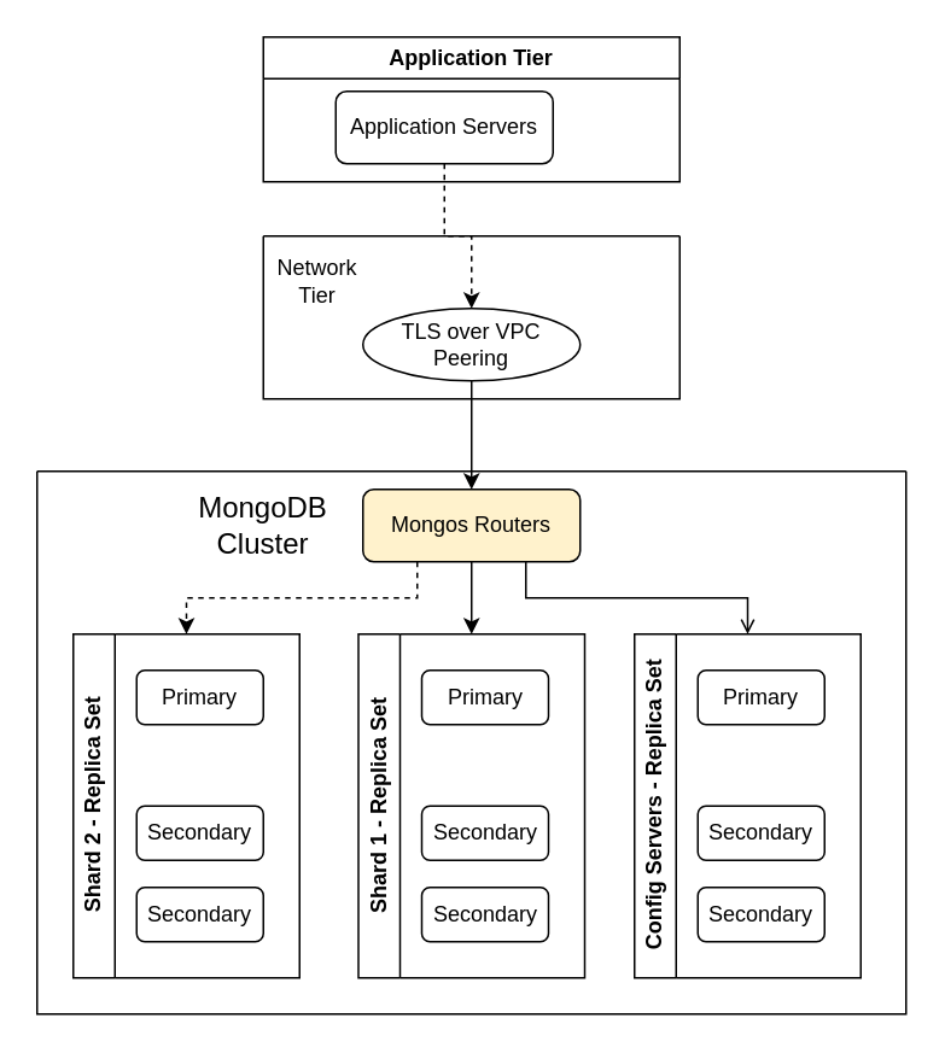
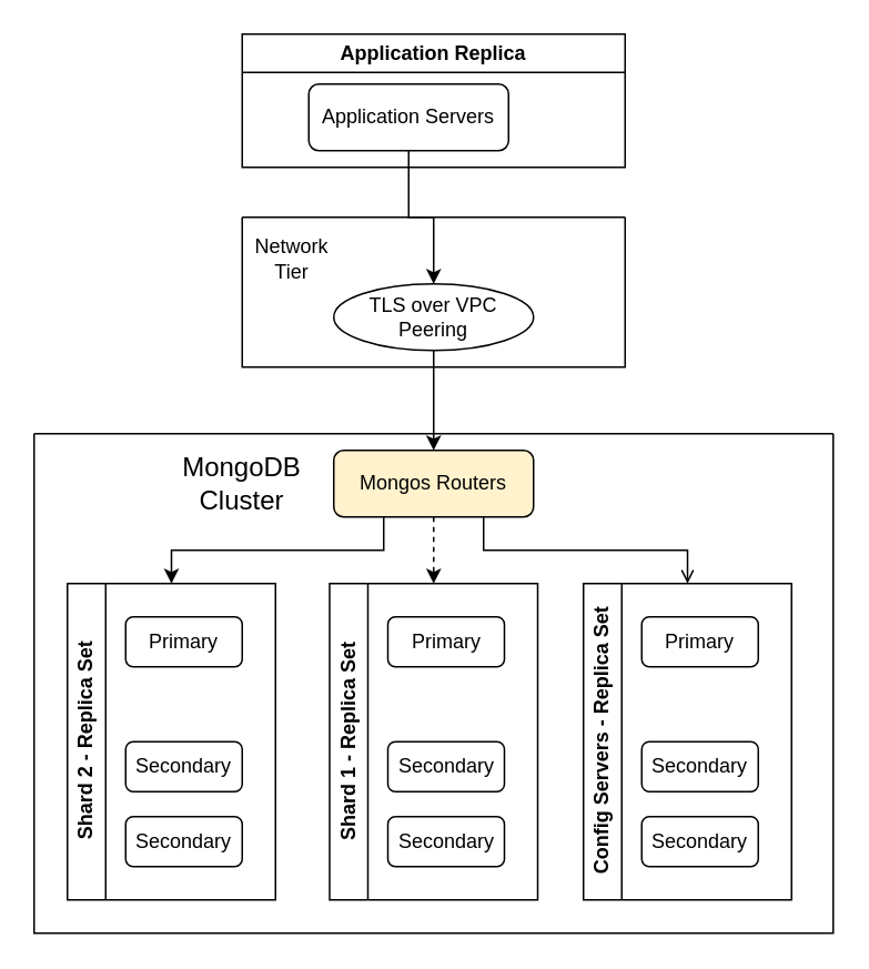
  <mxCell id="0" />
  <mxCell id="1" parent="0" />
  <mxCell id="2" value="" style="swimlane;startSize=0;" vertex="1" parent="1"><mxGeometry x="20" y="260" width="480" height="300" as="geometry" /></mxCell>
  <mxCell id="3" value="MongoDB Cluster" style="text;html=1;align=center;verticalAlign=middle;whiteSpace=wrap;rounded=0;fontSize=16;" vertex="1" parent="2"><mxGeometry x="85" y="10" width="80" height="40" as="geometry" /></mxCell>
- <mxCell id="4" style="edgeStyle=orthogonalEdgeStyle;rounded=0;orthogonalLoop=1;jettySize=auto;html=1;exitX=0.5;exitY=1;exitDx=0;exitDy=0;entryX=0.5;entryY=0;entryDx=0;entryDy=0;" edge="1" parent="2" source="7" target="12"><mxGeometry relative="1" as="geometry" /></mxCell>
- <mxCell id="5" style="edgeStyle=orthogonalEdgeStyle;rounded=0;orthogonalLoop=1;jettySize=auto;html=1;exitX=0.25;exitY=1;exitDx=0;exitDy=0;entryX=0.5;entryY=0;entryDx=0;entryDy=0;dashed=1;" edge="1" parent="2" source="7" target="8"><mxGeometry relative="1" as="geometry" /></mxCell>
+ <mxCell id="4" style="edgeStyle=orthogonalEdgeStyle;rounded=0;orthogonalLoop=1;jettySize=auto;html=1;exitX=0.5;exitY=1;exitDx=0;exitDy=0;entryX=0.5;entryY=0;entryDx=0;entryDy=0;dashed=1;" edge="1" parent="2" source="7" target="12"><mxGeometry relative="1" as="geometry" /></mxCell>
+ <mxCell id="5" style="edgeStyle=orthogonalEdgeStyle;rounded=0;orthogonalLoop=1;jettySize=auto;html=1;exitX=0.25;exitY=1;exitDx=0;exitDy=0;entryX=0.5;entryY=0;entryDx=0;entryDy=0;" edge="1" parent="2" source="7" target="8"><mxGeometry relative="1" as="geometry" /></mxCell>
  <mxCell id="6" style="edgeStyle=orthogonalEdgeStyle;rounded=0;orthogonalLoop=1;jettySize=auto;html=1;exitX=0.75;exitY=1;exitDx=0;exitDy=0;entryX=0.5;entryY=0;entryDx=0;entryDy=0;endArrow=open;" edge="1" parent="2" source="7" target="16"><mxGeometry relative="1" as="geometry" /></mxCell>
  <mxCell id="7" value="Mongos Routers" style="rounded=1;whiteSpace=wrap;html=1;fillColor=#fff2cc;" vertex="1" parent="2"><mxGeometry x="180" y="10" width="120" height="40" as="geometry" /></mxCell>
  <mxCell id="8" value="Shard 2 - Replica Set" style="swimlane;horizontal=0;whiteSpace=wrap;html=1;" vertex="1" parent="2"><mxGeometry x="20" y="90" width="125" height="190" as="geometry" /></mxCell>
  <mxCell id="9" value="Primary" style="rounded=1;whiteSpace=wrap;html=1;" vertex="1" parent="8"><mxGeometry x="35" y="20" width="70" height="30" as="geometry" /></mxCell>
  <mxCell id="10" value="Secondary" style="rounded=1;whiteSpace=wrap;html=1;" vertex="1" parent="8"><mxGeometry x="35" y="95" width="70" height="30" as="geometry" /></mxCell>
  <mxCell id="11" value="Secondary" style="rounded=1;whiteSpace=wrap;html=1;" vertex="1" parent="8"><mxGeometry x="35" y="140" width="70" height="30" as="geometry" /></mxCell>
  <mxCell id="12" value="Shard 1 - Replica Set" style="swimlane;horizontal=0;whiteSpace=wrap;html=1;" vertex="1" parent="2"><mxGeometry x="177.5" y="90" width="125" height="190" as="geometry" /></mxCell>
  <mxCell id="13" value="Primary" style="rounded=1;whiteSpace=wrap;html=1;" vertex="1" parent="12"><mxGeometry x="35" y="20" width="70" height="30" as="geometry" /></mxCell>
  <mxCell id="14" value="Secondary" style="rounded=1;whiteSpace=wrap;html=1;" vertex="1" parent="12"><mxGeometry x="35" y="95" width="70" height="30" as="geometry" /></mxCell>
  <mxCell id="15" value="Secondary" style="rounded=1;whiteSpace=wrap;html=1;" vertex="1" parent="12"><mxGeometry x="35" y="140" width="70" height="30" as="geometry" /></mxCell>
  <mxCell id="16" value="Config Servers - Replica Set" style="swimlane;horizontal=0;whiteSpace=wrap;html=1;" vertex="1" parent="2"><mxGeometry x="330" y="90" width="125" height="190" as="geometry" /></mxCell>
  <mxCell id="17" value="Primary" style="rounded=1;whiteSpace=wrap;html=1;" vertex="1" parent="16"><mxGeometry x="35" y="20" width="70" height="30" as="geometry" /></mxCell>
  <mxCell id="18" value="Secondary" style="rounded=1;whiteSpace=wrap;html=1;" vertex="1" parent="16"><mxGeometry x="35" y="95" width="70" height="30" as="geometry" /></mxCell>
  <mxCell id="19" value="Secondary" style="rounded=1;whiteSpace=wrap;html=1;" vertex="1" parent="16"><mxGeometry x="35" y="140" width="70" height="30" as="geometry" /></mxCell>
  <mxCell id="20" value="" style="swimlane;startSize=0;" vertex="1" parent="1"><mxGeometry x="145" y="130" width="230" height="90" as="geometry" /></mxCell>
  <mxCell id="21" value="TLS over VPC Peering" style="ellipse;whiteSpace=wrap;html=1;" vertex="1" parent="20"><mxGeometry x="55" y="40" width="120" height="40" as="geometry" /></mxCell>
  <mxCell id="22" value="Network Tier" style="text;html=1;align=center;verticalAlign=middle;whiteSpace=wrap;rounded=0;" vertex="1" parent="20"><mxGeometry y="10" width="60" height="30" as="geometry" /></mxCell>
- <mxCell id="23" value="Application Tier" style="swimlane;whiteSpace=wrap;html=1;startSize=23;" vertex="1" parent="1"><mxGeometry x="145" y="20" width="230" height="80" as="geometry" /></mxCell>
+ <mxCell id="23" value="Application Replica" style="swimlane;whiteSpace=wrap;html=1;startSize=23;" vertex="1" parent="1"><mxGeometry x="145" y="20" width="230" height="80" as="geometry" /></mxCell>
  <mxCell id="24" value="Application Servers" style="rounded=1;whiteSpace=wrap;html=1;" vertex="1" parent="23"><mxGeometry x="40" y="30" width="120" height="40" as="geometry" /></mxCell>
- <mxCell id="25" style="edgeStyle=orthogonalEdgeStyle;rounded=0;orthogonalLoop=1;jettySize=auto;html=1;exitX=0.5;exitY=1;exitDx=0;exitDy=0;dashed=1;" edge="1" parent="1" source="24" target="21"><mxGeometry relative="1" as="geometry" /></mxCell>
+ <mxCell id="25" style="edgeStyle=orthogonalEdgeStyle;rounded=0;orthogonalLoop=1;jettySize=auto;html=1;exitX=0.5;exitY=1;exitDx=0;exitDy=0;" edge="1" parent="1" source="24" target="21"><mxGeometry relative="1" as="geometry" /></mxCell>
  <mxCell id="26" style="edgeStyle=orthogonalEdgeStyle;rounded=0;orthogonalLoop=1;jettySize=auto;html=1;exitX=0.5;exitY=1;exitDx=0;exitDy=0;entryX=0.5;entryY=0;entryDx=0;entryDy=0;" edge="1" parent="1" source="21" target="7"><mxGeometry relative="1" as="geometry" /></mxCell>
